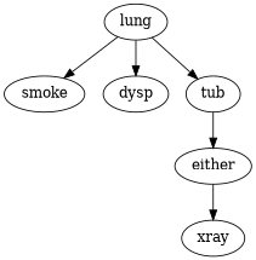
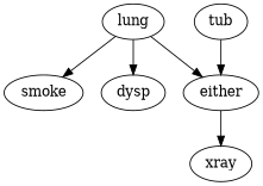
  digraph {
    lung
    smoke
    either
    dysp
    xray
    tub
    lung -> smoke
-   lung -> tub
+   lung -> either
    lung -> dysp
    either -> xray
    tub -> either
  }
